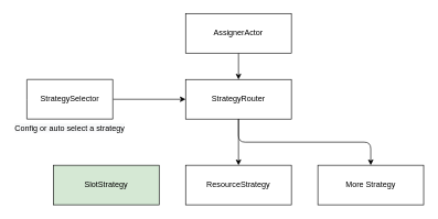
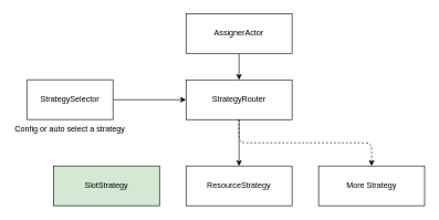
  <mxCell id="0" />
  <mxCell id="1" parent="0" />
  <mxCell id="2" value="" style="edgeStyle=none;html=1;" edge="1" parent="1" source="3" target="4"><mxGeometry relative="1" as="geometry" /></mxCell>
  <mxCell id="3" value="AssignerActor" style="rounded=0;whiteSpace=wrap;html=1;" vertex="1" parent="1"><mxGeometry x="280" y="20" width="160" height="60" as="geometry" /></mxCell>
  <mxCell id="4" value="StrategyRouter" style="rounded=0;whiteSpace=wrap;html=1;" vertex="1" parent="1"><mxGeometry x="280" y="120" width="160" height="60" as="geometry" /></mxCell>
  <mxCell id="5" value="SlotStrategy" style="rounded=0;whiteSpace=wrap;html=1;fillColor=#d5e8d4;" vertex="1" parent="1"><mxGeometry x="80" y="250" width="160" height="60" as="geometry" /></mxCell>
  <mxCell id="6" value="ResourceStrategy" style="rounded=0;whiteSpace=wrap;html=1;" vertex="1" parent="1"><mxGeometry x="280" y="250" width="160" height="60" as="geometry" /></mxCell>
  <mxCell id="7" value="" style="edgeStyle=orthogonalEdgeStyle;html=1;entryX=0.5;entryY=0;entryDx=0;entryDy=0;exitX=0.5;exitY=1;exitDx=0;exitDy=0;" edge="1" parent="1" source="4" target="6"><mxGeometry relative="1" as="geometry"><mxPoint x="250" y="190" as="sourcePoint" /><mxPoint x="170" y="250" as="targetPoint" /></mxGeometry></mxCell>
  <mxCell id="8" value="More Strategy" style="rounded=0;whiteSpace=wrap;html=1;" vertex="1" parent="1"><mxGeometry x="480" y="250" width="160" height="60" as="geometry" /></mxCell>
- <mxCell id="9" value="" style="html=1;entryX=0.5;entryY=0;entryDx=0;entryDy=0;exitX=0.5;exitY=1;exitDx=0;exitDy=0;edgeStyle=orthogonalEdgeStyle;" edge="1" parent="1" source="4" target="8"><mxGeometry relative="1" as="geometry"><mxPoint x="280" y="180" as="sourcePoint" /><mxPoint x="370" y="250" as="targetPoint" /></mxGeometry></mxCell>
+ <mxCell id="9" value="" style="html=1;entryX=0.5;entryY=0;entryDx=0;entryDy=0;exitX=0.5;exitY=1;exitDx=0;exitDy=0;edgeStyle=orthogonalEdgeStyle;dashed=1;" edge="1" parent="1" source="4" target="8"><mxGeometry relative="1" as="geometry"><mxPoint x="280" y="180" as="sourcePoint" /><mxPoint x="370" y="250" as="targetPoint" /></mxGeometry></mxCell>
  <mxCell id="10" value="" style="edgeStyle=orthogonalEdgeStyle;html=1;entryX=0;entryY=0.5;entryDx=0;entryDy=0;" edge="1" parent="1" source="11" target="4"><mxGeometry relative="1" as="geometry"><mxPoint x="230" y="150" as="targetPoint" /></mxGeometry></mxCell>
  <mxCell id="11" value="StrategySelector" style="shape=step;perimeter=stepPerimeter;whiteSpace=wrap;html=1;fixedSize=1;size=0;" vertex="1" parent="1"><mxGeometry x="40" y="120" width="130" height="60" as="geometry" /></mxCell>
  <mxCell id="12" value="&lt;meta charset=&quot;utf-8&quot;&gt;&lt;span style=&quot;color: rgb(0, 0, 0); font-family: helvetica; font-size: 12px; font-style: normal; font-weight: 400; letter-spacing: normal; text-align: center; text-indent: 0px; text-transform: none; word-spacing: 0px; background-color: rgb(248, 249, 250); display: inline; float: none;&quot;&gt;Config or auto select a strategy&lt;/span&gt;" style="text;whiteSpace=wrap;html=1;" vertex="1" parent="1"><mxGeometry x="20" y="180" width="190" height="30" as="geometry" /></mxCell>
